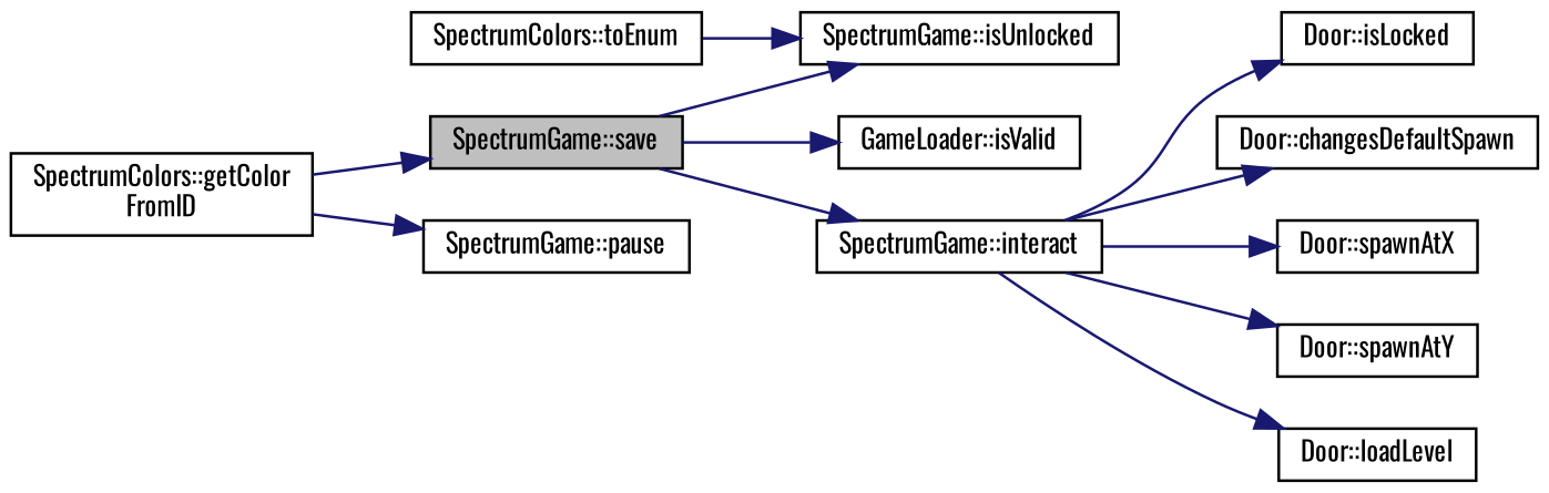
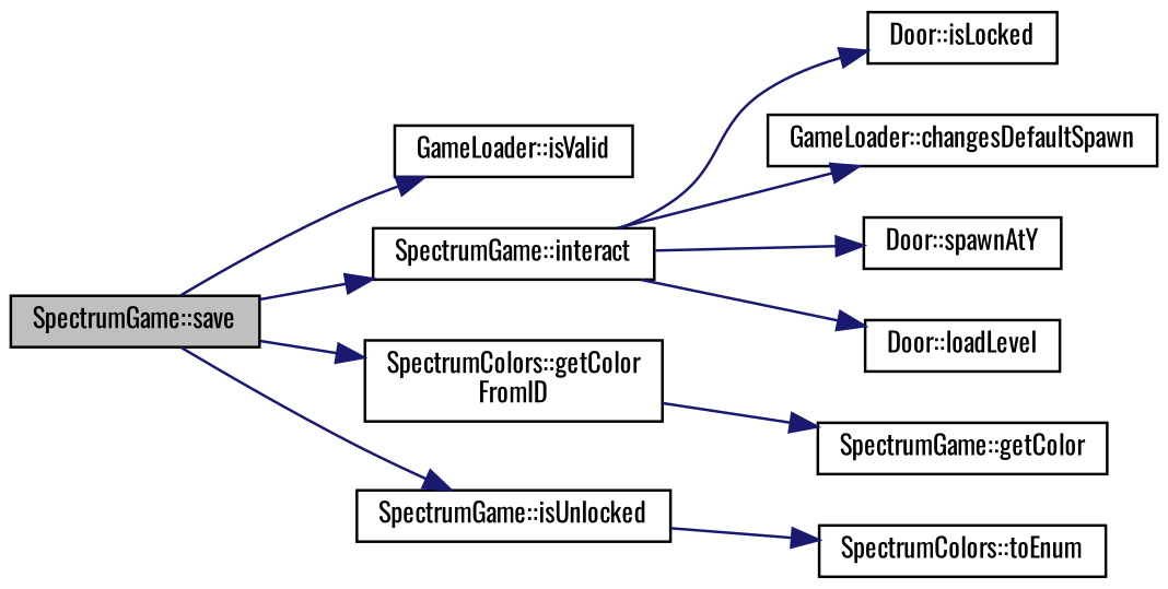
  digraph {
    fontname=Oswald
    rankdir=LR
    node [color=black fillcolor=white fontname=Oswald fontsize=10 shape=record style=filled]
    edge [color=midnightblue fontname=Oswald fontsize=10 labelfontname=Helvetica labelfontsize=10 style=solid]
    n1 [fillcolor=grey75 fontcolor=black height=0.2 label="SpectrumGame::save" width=0.4]
    n2 [height=0.2 label="GameLoader::isValid" width=0.4]
    n3 [height=0.2 label="SpectrumGame::interact" width=0.4]
    n4 [height=0.2 label="SpectrumColors::getColor\lFromID" width=0.4]
    n5 [height=0.2 label="SpectrumGame::isUnlocked" width=0.4]
-   n6 [height=0.2 label="SpectrumGame::pause" width=0.4]
+   n6 [height=0.2 label="SpectrumGame::getColor" width=0.4]
    n7 [height=0.2 label="Door::isLocked" width=0.4]
-   n8 [height=0.2 label="Door::changesDefaultSpawn" width=0.4]
-   n9 [height=0.2 label="Door::spawnAtX" width=0.4]
+   n8 [height=0.2 label="GameLoader::changesDefaultSpawn" width=0.4]
    n10 [height=0.2 label="Door::spawnAtY" width=0.4]
    n11 [height=0.2 label="Door::loadLevel" width=0.4]
    n12 [height=0.2 label="SpectrumColors::toEnum" width=0.4]
    n1 -> n2
    n1 -> n3
-   n4 -> n1
+   n1 -> n4
    n1 -> n5
    n3 -> n7
    n3 -> n8
-   n3 -> n9
    n3 -> n10
    n3 -> n11
    n4 -> n6
-   n12 -> n5
+   n5 -> n12
  }
